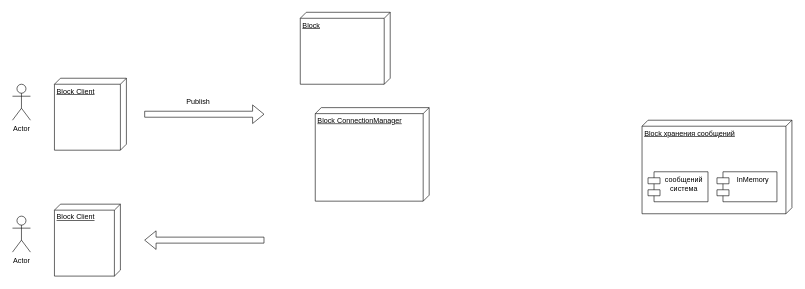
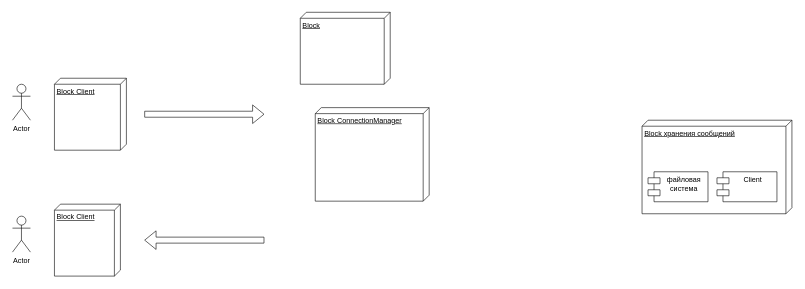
  <mxCell id="0" />
  <mxCell id="1" parent="0" />
  <mxCell id="2" value="Block хранения сообщений" style="verticalAlign=top;align=left;spacingTop=8;spacingLeft=2;spacingRight=12;shape=cube;size=10;direction=south;fontStyle=4;html=1;whiteSpace=wrap;" vertex="1" parent="1"><mxGeometry x="1070" y="200" width="250" height="156" as="geometry" /></mxCell>
- <mxCell id="3" value="сообщений система" style="shape=module;align=left;spacingLeft=20;align=center;verticalAlign=top;whiteSpace=wrap;html=1;" vertex="1" parent="1"><mxGeometry x="1080" y="286" width="100" height="50" as="geometry" /></mxCell>
- <mxCell id="4" value="InMemory" style="shape=module;align=left;spacingLeft=20;align=center;verticalAlign=top;whiteSpace=wrap;html=1;" vertex="1" parent="1"><mxGeometry x="1195" y="286" width="100" height="50" as="geometry" /></mxCell>
+ <mxCell id="3" value="файловая система" style="shape=module;align=left;spacingLeft=20;align=center;verticalAlign=top;whiteSpace=wrap;html=1;" vertex="1" parent="1"><mxGeometry x="1080" y="286" width="100" height="50" as="geometry" /></mxCell>
+ <mxCell id="4" value="Client" style="shape=module;align=left;spacingLeft=20;align=center;verticalAlign=top;whiteSpace=wrap;html=1;" vertex="1" parent="1"><mxGeometry x="1195" y="286" width="100" height="50" as="geometry" /></mxCell>
  <mxCell id="5" value="Actor" style="shape=umlActor;verticalLabelPosition=bottom;verticalAlign=top;html=1;" vertex="1" parent="1"><mxGeometry x="20" y="140" width="30" height="60" as="geometry" /></mxCell>
  <mxCell id="6" value="Block Client" style="verticalAlign=top;align=left;spacingTop=8;spacingLeft=2;spacingRight=12;shape=cube;size=10;direction=south;fontStyle=4;html=1;whiteSpace=wrap;" vertex="1" parent="1"><mxGeometry x="90" y="130" width="120" height="120" as="geometry" /></mxCell>
  <mxCell id="7" value="Block Client" style="verticalAlign=top;align=left;spacingTop=8;spacingLeft=2;spacingRight=12;shape=cube;size=10;direction=south;fontStyle=4;html=1;whiteSpace=wrap;" vertex="1" parent="1"><mxGeometry x="90" y="340" width="110" height="120" as="geometry" /></mxCell>
  <mxCell id="8" value="Actor" style="shape=umlActor;verticalLabelPosition=bottom;verticalAlign=top;html=1;" vertex="1" parent="1"><mxGeometry x="20" y="360" width="30" height="60" as="geometry" /></mxCell>
  <mxCell id="9" value="" style="shape=flexArrow;endArrow=classic;html=1;rounded=0;" edge="1" parent="1"><mxGeometry width="50" height="50" relative="1" as="geometry"><mxPoint x="240" y="190" as="sourcePoint" /><mxPoint x="440" y="190" as="targetPoint" /></mxGeometry></mxCell>
  <mxCell id="10" value="" style="shape=flexArrow;endArrow=classic;html=1;rounded=0;" edge="1" parent="1"><mxGeometry width="50" height="50" relative="1" as="geometry"><mxPoint x="440" y="400" as="sourcePoint" /><mxPoint x="240" y="400" as="targetPoint" /></mxGeometry></mxCell>
- <mxCell id="11" value="Publish" style="text;html=1;align=center;verticalAlign=middle;whiteSpace=wrap;rounded=0;" vertex="1" parent="1"><mxGeometry x="300" y="155" width="60" height="30" as="geometry" /></mxCell>
  <mxCell id="12" value="Block" style="verticalAlign=top;align=left;spacingTop=8;spacingLeft=2;spacingRight=12;shape=cube;size=10;direction=south;fontStyle=4;html=1;whiteSpace=wrap;" vertex="1" parent="1"><mxGeometry x="500" y="20" width="150" height="120" as="geometry" /></mxCell>
  <mxCell id="13" value="Block ConnectionManager" style="verticalAlign=top;align=left;spacingTop=8;spacingLeft=2;spacingRight=12;shape=cube;size=10;direction=south;fontStyle=4;html=1;whiteSpace=wrap;" vertex="1" parent="1"><mxGeometry x="525" y="179" width="190" height="156" as="geometry" /></mxCell>
